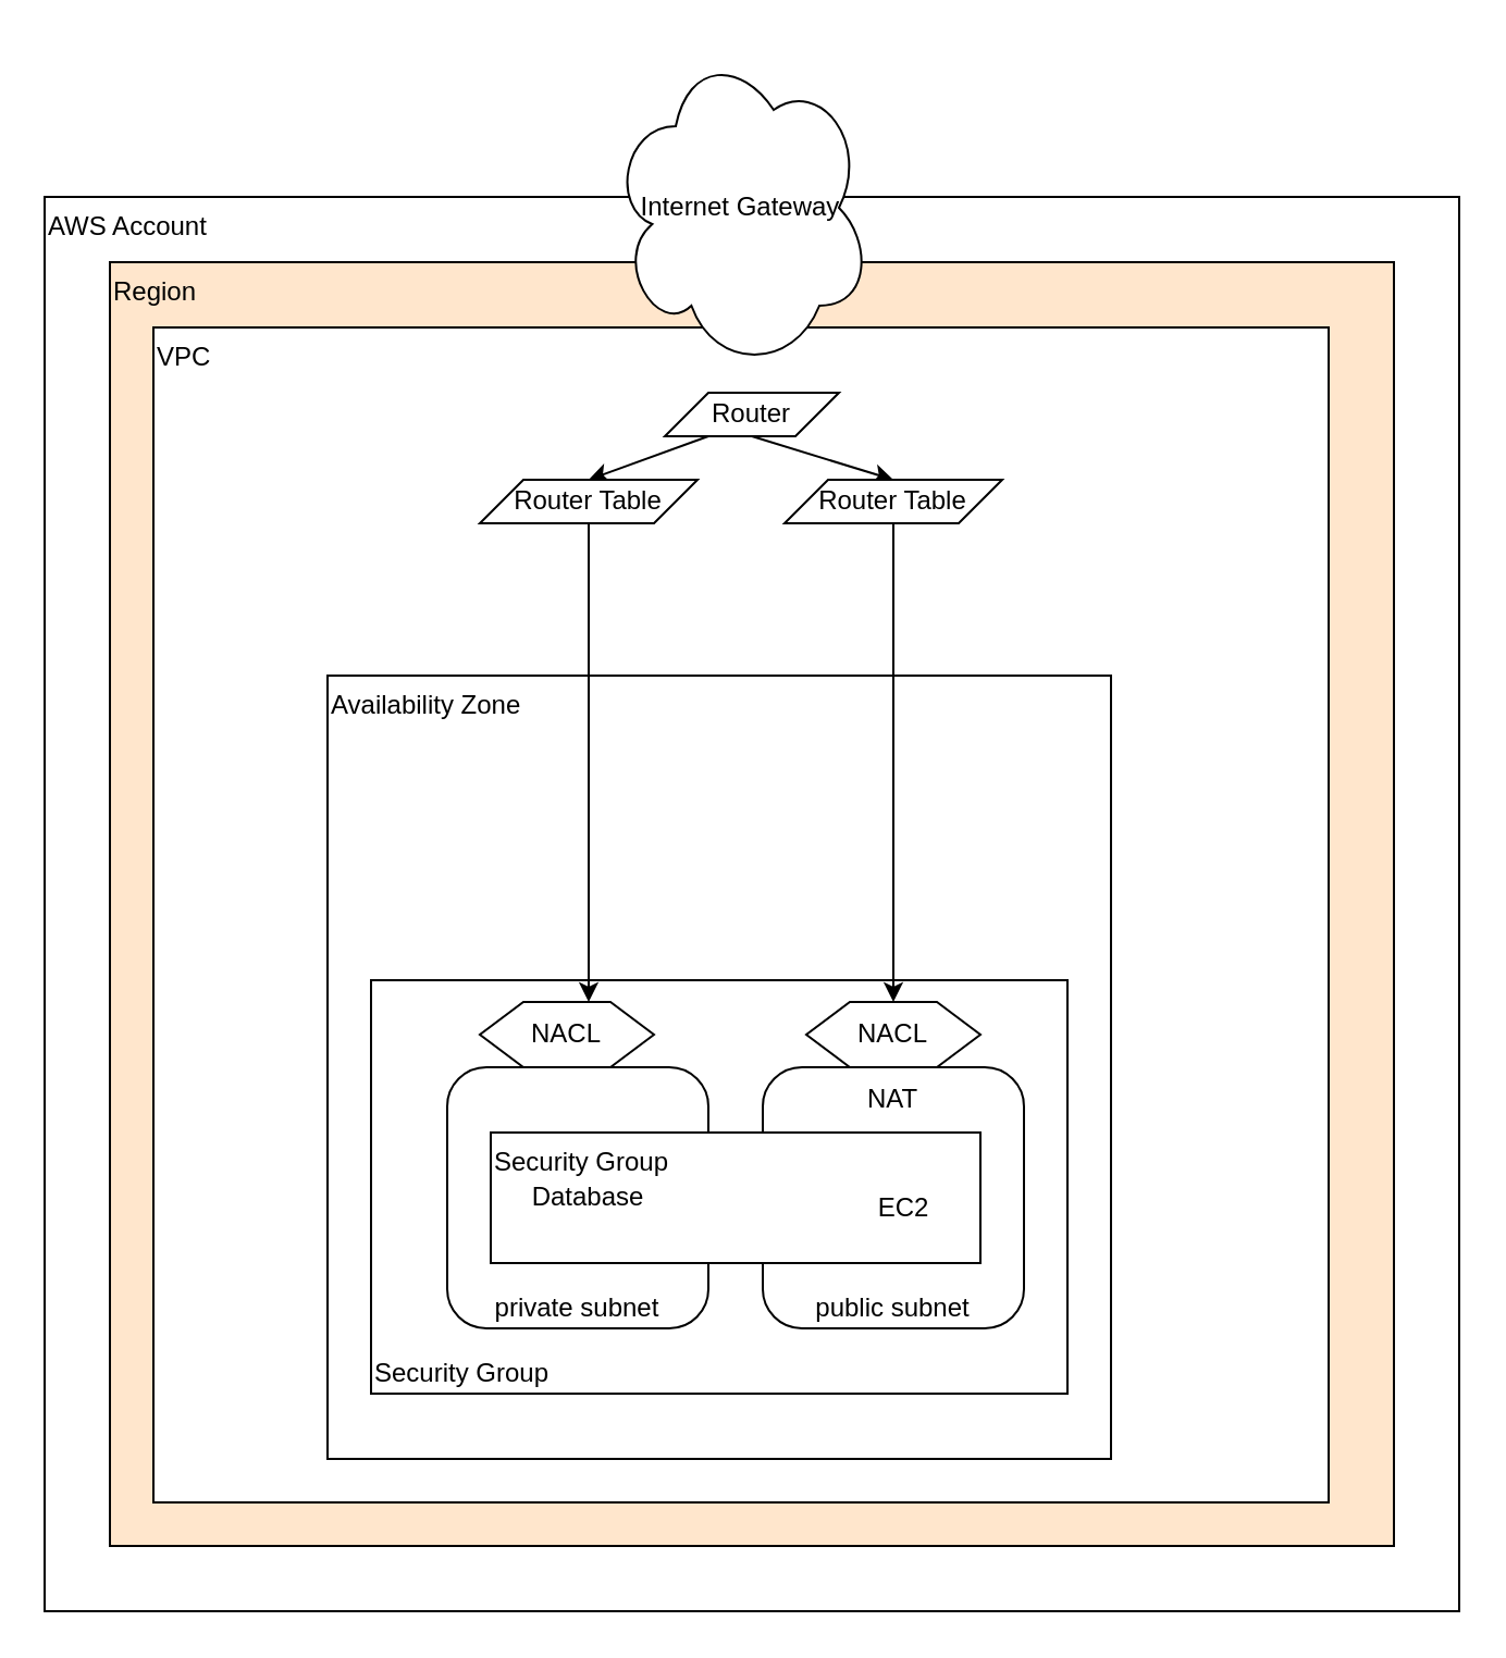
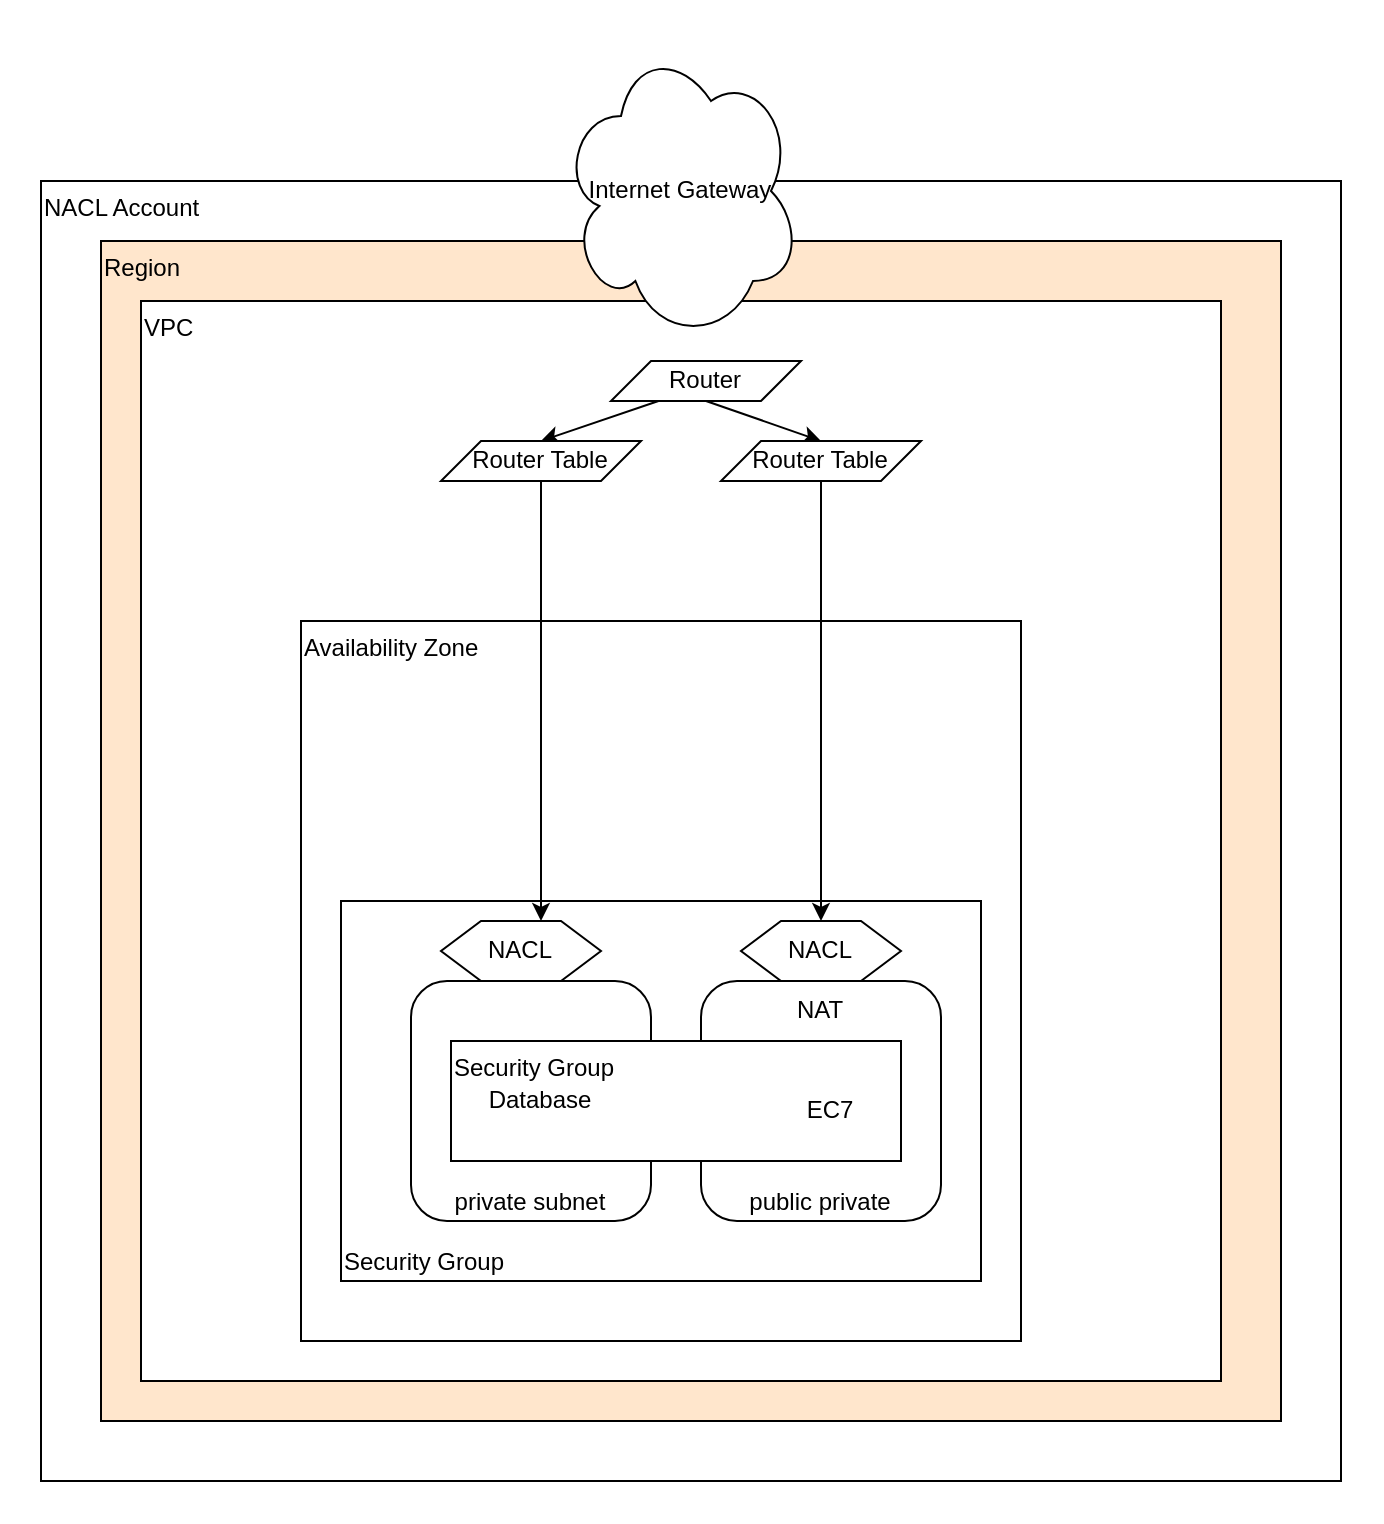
  <mxCell id="0" />
  <mxCell id="1" parent="0" />
  <mxCell id="2" value="" style="rounded=0;whiteSpace=wrap;html=1;" parent="1" vertex="1"><mxGeometry x="180" y="460" width="320" height="170" as="geometry" /></mxCell>
- <mxCell id="3" value="AWS Account" style="whiteSpace=wrap;html=1;aspect=fixed;rounded=0;spacingLeft=0;align=left;verticalAlign=top;" parent="1" vertex="1"><mxGeometry x="20" y="90" width="650" height="650" as="geometry" /></mxCell>
+ <mxCell id="3" value="NACL Account" style="whiteSpace=wrap;html=1;aspect=fixed;rounded=0;spacingLeft=0;align=left;verticalAlign=top;" parent="1" vertex="1"><mxGeometry x="20" y="90" width="650" height="650" as="geometry" /></mxCell>
  <mxCell id="4" value="&lt;div style=&quot;&quot;&gt;&lt;span style=&quot;background-color: initial;&quot;&gt;Region&lt;/span&gt;&lt;/div&gt;" style="whiteSpace=wrap;html=1;aspect=fixed;align=left;verticalAlign=top;fillColor=#ffe6cc;" parent="1" vertex="1"><mxGeometry x="50" width="590" height="590" as="geometry" y="120" /></mxCell>
  <mxCell id="5" value="VPC" style="whiteSpace=wrap;html=1;aspect=fixed;align=left;verticalAlign=top;" parent="1" vertex="1"><mxGeometry x="70" y="150" width="540" height="540" as="geometry" /></mxCell>
  <mxCell id="6" value="Availability Zone" style="aspect=fixed;align=left;labelPosition=center;verticalLabelPosition=middle;verticalAlign=top;rounded=0;textDirection=ltr;horizontal=1;" parent="1" vertex="1"><mxGeometry x="150" y="310" width="360" height="360" as="geometry" /></mxCell>
  <mxCell id="7" value="Security Group" style="rounded=0;whiteSpace=wrap;html=1;verticalAlign=bottom;align=left;" parent="1" vertex="1"><mxGeometry x="170" y="450" width="320" height="190" as="geometry" /></mxCell>
- <mxCell id="8" value="public subnet" style="whiteSpace=wrap;html=1;aspect=fixed;rounded=1;verticalAlign=bottom;" parent="1" vertex="1"><mxGeometry x="350" y="490" width="120" height="120" as="geometry" /></mxCell>
+ <mxCell id="8" value="public private" style="whiteSpace=wrap;html=1;aspect=fixed;rounded=1;verticalAlign=bottom;" parent="1" vertex="1"><mxGeometry x="350" y="490" width="120" height="120" as="geometry" /></mxCell>
  <mxCell id="9" value="Internet Gateway&lt;br&gt;" style="ellipse;shape=cloud;whiteSpace=wrap;html=1;rounded=1;" parent="1" vertex="1"><mxGeometry x="280" y="20" width="120" height="150" as="geometry" /></mxCell>
  <mxCell id="10" style="edgeStyle=none;html=1;exitX=0.75;exitY=0;exitDx=0;exitDy=0;entryX=0.5;entryY=1;entryDx=0;entryDy=0;" parent="1" source="12" target="14" edge="1"><mxGeometry relative="1" as="geometry" /></mxCell>
  <mxCell id="11" style="edgeStyle=none;html=1;exitX=0.5;exitY=0;exitDx=0;exitDy=0;entryX=0.5;entryY=1;entryDx=0;entryDy=0;" parent="1" source="12" target="16" edge="1"><mxGeometry relative="1" as="geometry" /></mxCell>
- <mxCell id="12" value="Router" style="shape=parallelogram;perimeter=parallelogramPerimeter;whiteSpace=wrap;html=1;fixedSize=1;rounded=0;direction=west;" parent="1" vertex="1"><mxGeometry x="305" y="180" width="80" height="20" as="geometry" /></mxCell>
+ <mxCell id="12" value="Router" style="shape=parallelogram;perimeter=parallelogramPerimeter;whiteSpace=wrap;html=1;fixedSize=1;rounded=0;direction=west;" parent="1" vertex="1"><mxGeometry x="305" y="180" width="95" height="20" as="geometry" /></mxCell>
  <mxCell id="13" style="edgeStyle=none;html=1;exitX=0.5;exitY=0;exitDx=0;exitDy=0;entryX=0.625;entryY=0;entryDx=0;entryDy=0;" parent="1" source="14" target="18" edge="1"><mxGeometry relative="1" as="geometry" /></mxCell>
  <mxCell id="14" value="Router Table" style="shape=parallelogram;perimeter=parallelogramPerimeter;whiteSpace=wrap;html=1;fixedSize=1;rounded=0;direction=west;" parent="1" vertex="1"><mxGeometry x="220" y="220" width="100" height="20" as="geometry" /></mxCell>
  <mxCell id="15" style="edgeStyle=none;html=1;exitX=0.5;exitY=0;exitDx=0;exitDy=0;" parent="1" source="16" target="20" edge="1"><mxGeometry relative="1" as="geometry" /></mxCell>
  <mxCell id="16" value="Router Table" style="shape=parallelogram;perimeter=parallelogramPerimeter;whiteSpace=wrap;html=1;fixedSize=1;rounded=0;direction=west;" parent="1" vertex="1"><mxGeometry x="360" y="220" width="100" height="20" as="geometry" /></mxCell>
  <mxCell id="17" style="edgeStyle=none;html=1;exitX=0.5;exitY=1;exitDx=0;exitDy=0;" parent="1" source="18" target="22" edge="1"><mxGeometry relative="1" as="geometry" /></mxCell>
  <mxCell id="18" value="NACL" style="shape=hexagon;perimeter=hexagonPerimeter2;whiteSpace=wrap;html=1;fixedSize=1;rounded=0;" parent="1" vertex="1"><mxGeometry x="220" y="460" width="80" height="30" as="geometry" /></mxCell>
  <mxCell id="19" style="edgeStyle=none;html=1;exitX=0.5;exitY=1;exitDx=0;exitDy=0;" parent="1" source="20" edge="1"><mxGeometry relative="1" as="geometry"><mxPoint x="410" y="490" as="targetPoint" /></mxGeometry></mxCell>
  <mxCell id="20" value="NACL" style="shape=hexagon;perimeter=hexagonPerimeter2;whiteSpace=wrap;html=1;fixedSize=1;rounded=0;" parent="1" vertex="1"><mxGeometry x="370" y="460" width="80" height="30" as="geometry" /></mxCell>
  <mxCell id="21" value="NAT" style="text;strokeColor=none;align=center;fillColor=none;html=1;verticalAlign=middle;whiteSpace=wrap;rounded=0;" parent="1" vertex="1"><mxGeometry x="380" y="490" width="60" height="30" as="geometry" /></mxCell>
  <mxCell id="22" value="private subnet" style="whiteSpace=wrap;html=1;aspect=fixed;labelBorderColor=none;labelPosition=center;verticalLabelPosition=middle;align=center;verticalAlign=bottom;horizontal=1;labelBackgroundColor=default;rounded=1;" parent="1" vertex="1"><mxGeometry x="205" y="490" width="120" height="120" as="geometry" /></mxCell>
  <mxCell id="23" value="Security Group" style="whiteSpace=wrap;html=1;rounded=0;verticalAlign=top;align=left;" parent="1" vertex="1"><mxGeometry x="225" y="520" width="225" height="60" as="geometry" /></mxCell>
  <mxCell id="24" value="Database" style="text;strokeColor=none;align=center;fillColor=none;html=1;verticalAlign=middle;whiteSpace=wrap;rounded=0;" parent="1" vertex="1"><mxGeometry x="240" y="535" width="60" height="30" as="geometry" /></mxCell>
- <mxCell id="25" value="EC2" style="text;strokeColor=none;align=center;fillColor=none;html=1;verticalAlign=middle;whiteSpace=wrap;rounded=0;" parent="1" vertex="1"><mxGeometry x="385" y="540" width="60" height="30" as="geometry" /></mxCell>
+ <mxCell id="25" value="EC7" style="text;strokeColor=none;align=center;fillColor=none;html=1;verticalAlign=middle;whiteSpace=wrap;rounded=0;" parent="1" vertex="1"><mxGeometry x="385" y="540" width="60" height="30" as="geometry" /></mxCell>
